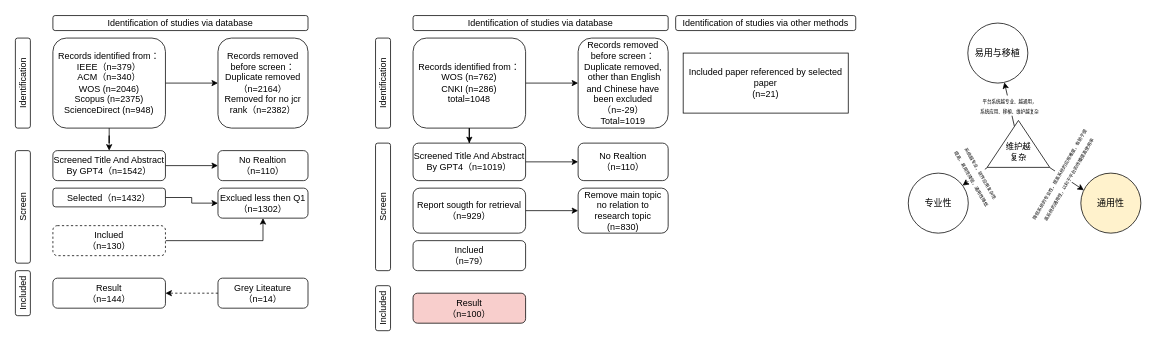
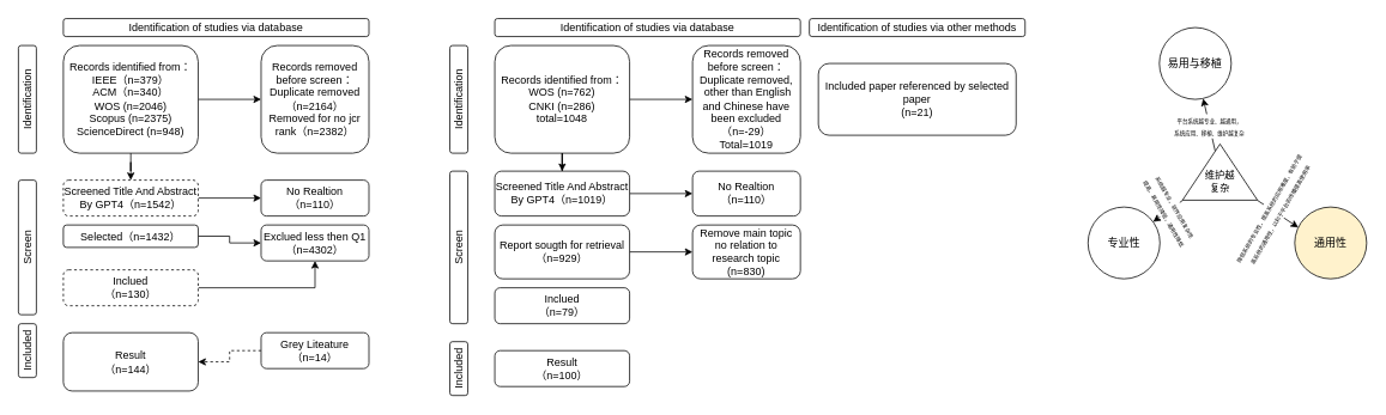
  <mxCell id="0" />
  <mxCell id="1" parent="0" />
  <mxCell id="2" value="Identification" style="rounded=1;html=1;whiteSpace=wrap;horizontal=0;" parent="1" vertex="1"><mxGeometry x="20" y="50" width="20" height="120" as="geometry" /></mxCell>
  <mxCell id="3" value="Screen" style="rounded=1;whiteSpace=wrap;html=1;horizontal=0;" parent="1" vertex="1"><mxGeometry x="20" y="200" width="20" height="150" as="geometry" /></mxCell>
  <mxCell id="4" value="Included" style="rounded=1;whiteSpace=wrap;html=1;horizontal=0;" parent="1" vertex="1"><mxGeometry x="20" y="360" width="20" height="60" as="geometry" /></mxCell>
  <mxCell id="5" value="Identification of studies via database" style="rounded=1;whiteSpace=wrap;html=1;" parent="1" vertex="1"><mxGeometry x="70" y="20" width="340" height="20" as="geometry" /></mxCell>
  <mxCell id="6" style="edgeStyle=orthogonalEdgeStyle;rounded=0;orthogonalLoop=1;jettySize=auto;html=1;" parent="1" source="8" target="9" edge="1"><mxGeometry relative="1" as="geometry" /></mxCell>
  <mxCell id="7" style="edgeStyle=orthogonalEdgeStyle;rounded=0;orthogonalLoop=1;jettySize=auto;html=1;entryX=0.5;entryY=0;entryDx=0;entryDy=0;" parent="1" source="8" target="11" edge="1"><mxGeometry relative="1" as="geometry" /></mxCell>
  <mxCell id="8" value="Records identified from：&lt;br&gt;IEEE（n=379）&lt;br&gt;ACM（n=340）&lt;br&gt;&lt;div&gt;WOS (n=2046)&lt;/div&gt;&lt;div&gt;Scopus (n=2375)&lt;/div&gt;&lt;div&gt;ScienceDirect (n=948)&lt;/div&gt;" style="rounded=1;whiteSpace=wrap;html=1;" parent="1" vertex="1"><mxGeometry x="70" y="50" width="150" height="120" as="geometry" /></mxCell>
  <mxCell id="9" value="Records removed before screen：&lt;br&gt;Duplicate removed（n=2164）&lt;br&gt;Removed for no jcr rank（n=2382）" style="rounded=1;whiteSpace=wrap;html=1;" parent="1" vertex="1"><mxGeometry x="290" y="50" width="120" height="120" as="geometry" /></mxCell>
  <mxCell id="10" style="edgeStyle=orthogonalEdgeStyle;rounded=0;orthogonalLoop=1;jettySize=auto;html=1;" parent="1" source="11" target="17" edge="1"><mxGeometry relative="1" as="geometry" /></mxCell>
- <mxCell id="11" value="Screened Title And Abstract By GPT4（n=1542）" style="rounded=1;whiteSpace=wrap;html=1;" parent="1" vertex="1"><mxGeometry x="70" y="200" width="150" height="40" as="geometry" /></mxCell>
+ <mxCell id="11" value="Screened Title And Abstract By GPT4（n=1542）" style="rounded=1;whiteSpace=wrap;html=1;dashed=1;" parent="1" vertex="1"><mxGeometry x="70" y="200" width="150" height="40" as="geometry" /></mxCell>
  <mxCell id="12" style="edgeStyle=orthogonalEdgeStyle;rounded=0;orthogonalLoop=1;jettySize=auto;html=1;" parent="1" source="13" target="18" edge="1"><mxGeometry relative="1" as="geometry" /></mxCell>
  <mxCell id="13" value="Selected（n=1432）" style="rounded=1;whiteSpace=wrap;html=1;" parent="1" vertex="1"><mxGeometry x="70" y="250" width="150" height="25" as="geometry" /></mxCell>
  <mxCell id="14" style="edgeStyle=orthogonalEdgeStyle;rounded=0;orthogonalLoop=1;jettySize=auto;html=1;" parent="1" source="15" target="18" edge="1"><mxGeometry relative="1" as="geometry" /></mxCell>
  <mxCell id="15" value="Inclued&lt;br&gt;（n=130）" style="rounded=1;whiteSpace=wrap;html=1;dashed=1;" parent="1" vertex="1"><mxGeometry x="70" y="300" width="150" height="40" as="geometry" /></mxCell>
- <mxCell id="16" value="Result&lt;br&gt;（n=144）" style="rounded=1;whiteSpace=wrap;html=1;" parent="1" vertex="1"><mxGeometry x="70" y="370" width="150" height="40" as="geometry" /></mxCell>
+ <mxCell id="16" value="Result&lt;br&gt;（n=144）" style="rounded=1;whiteSpace=wrap;html=1;" parent="1" vertex="1"><mxGeometry x="70" y="370" width="150" height="65" as="geometry" /></mxCell>
  <mxCell id="17" value="No Realtion&lt;br&gt;（n=110）" style="rounded=1;whiteSpace=wrap;html=1;" parent="1" vertex="1"><mxGeometry x="290" y="200" width="120" height="40" as="geometry" /></mxCell>
- <mxCell id="18" value="Exclued less then Q1&lt;br&gt;（n=1302）" style="rounded=1;whiteSpace=wrap;html=1;" parent="1" vertex="1"><mxGeometry x="290" y="250" width="120" height="40" as="geometry" /></mxCell>
+ <mxCell id="18" value="Exclued less then Q1&lt;br&gt;（n=4302）" style="rounded=1;whiteSpace=wrap;html=1;" parent="1" vertex="1"><mxGeometry x="290" y="250" width="120" height="40" as="geometry" /></mxCell>
  <mxCell id="19" style="edgeStyle=orthogonalEdgeStyle;rounded=0;orthogonalLoop=1;jettySize=auto;html=1;dashed=1;" parent="1" source="20" target="16" edge="1"><mxGeometry relative="1" as="geometry" /></mxCell>
  <mxCell id="20" value="Grey Liteature&lt;br&gt;（n=14）" style="rounded=1;whiteSpace=wrap;html=1;" parent="1" vertex="1"><mxGeometry x="290" y="370" width="120" height="40" as="geometry" /></mxCell>
  <mxCell id="21" value="Identification" style="rounded=1;html=1;whiteSpace=wrap;horizontal=0;" parent="1" vertex="1"><mxGeometry x="500" y="50" width="20" height="120" as="geometry" /></mxCell>
  <mxCell id="22" value="Screen" style="rounded=1;whiteSpace=wrap;html=1;horizontal=0;" parent="1" vertex="1"><mxGeometry x="500" y="190" width="20" height="170" as="geometry" /></mxCell>
  <mxCell id="23" value="Included" style="rounded=1;whiteSpace=wrap;html=1;horizontal=0;" parent="1" vertex="1"><mxGeometry x="500" y="380" width="20" height="60" as="geometry" /></mxCell>
  <mxCell id="24" value="Identification of studies via database" style="rounded=1;whiteSpace=wrap;html=1;" parent="1" vertex="1"><mxGeometry x="550" y="20" width="340" height="20" as="geometry" /></mxCell>
  <mxCell id="25" style="edgeStyle=orthogonalEdgeStyle;rounded=0;orthogonalLoop=1;jettySize=auto;html=1;" parent="1" source="27" target="28" edge="1"><mxGeometry relative="1" as="geometry" /></mxCell>
  <mxCell id="26" style="edgeStyle=orthogonalEdgeStyle;rounded=0;orthogonalLoop=1;jettySize=auto;html=1;entryX=0.5;entryY=0;entryDx=0;entryDy=0;" parent="1" source="27" target="30" edge="1"><mxGeometry relative="1" as="geometry" /></mxCell>
  <mxCell id="27" value="Records identified from：&lt;div&gt;WOS (n=762)&lt;/div&gt;&lt;div&gt;CNKI (n=286)&lt;/div&gt;&lt;div&gt;total=1048&lt;/div&gt;" style="rounded=1;whiteSpace=wrap;html=1;" parent="1" vertex="1"><mxGeometry x="550" y="50" width="150" height="120" as="geometry" /></mxCell>
  <mxCell id="28" value="Records removed before screen：&lt;br&gt;&lt;div&gt;Duplicate removed,&lt;/div&gt;&lt;div&gt;&amp;nbsp;other than English and Chinese have been excluded&lt;/div&gt;&lt;div&gt;（n=-29）&lt;/div&gt;Total=1019" style="rounded=1;whiteSpace=wrap;html=1;" parent="1" vertex="1"><mxGeometry x="770" y="50" width="120" height="120" as="geometry" /></mxCell>
  <mxCell id="29" style="edgeStyle=orthogonalEdgeStyle;rounded=0;orthogonalLoop=1;jettySize=auto;html=1;" parent="1" source="30" target="35" edge="1"><mxGeometry relative="1" as="geometry" /></mxCell>
  <mxCell id="30" value="Screened Title And Abstract By GPT4（n=1019）" style="rounded=1;whiteSpace=wrap;html=1;" parent="1" vertex="1"><mxGeometry x="550" y="190" width="150" height="50" as="geometry" /></mxCell>
  <mxCell id="31" style="edgeStyle=orthogonalEdgeStyle;rounded=0;orthogonalLoop=1;jettySize=auto;html=1;" parent="1" source="32" target="36" edge="1"><mxGeometry relative="1" as="geometry" /></mxCell>
  <mxCell id="32" value="Report sougth for retrieval（n=929）" style="rounded=1;whiteSpace=wrap;html=1;" parent="1" vertex="1"><mxGeometry x="550" y="250" width="150" height="60" as="geometry" /></mxCell>
  <mxCell id="33" value="Inclued&lt;br&gt;（n=79）" style="rounded=1;whiteSpace=wrap;html=1;" parent="1" vertex="1"><mxGeometry x="550" y="320" width="150" height="40" as="geometry" /></mxCell>
- <mxCell id="34" value="Result&lt;br&gt;（n=100）" style="rounded=1;whiteSpace=wrap;html=1;fillColor=#f8cecc;" parent="1" vertex="1"><mxGeometry x="550" y="390" width="150" height="40" as="geometry" /></mxCell>
+ <mxCell id="34" value="Result&lt;br&gt;（n=100）" style="rounded=1;whiteSpace=wrap;html=1;" parent="1" vertex="1"><mxGeometry x="550" y="390" width="150" height="40" as="geometry" /></mxCell>
  <mxCell id="35" value="No Realtion&lt;br&gt;（n=110）" style="rounded=1;whiteSpace=wrap;html=1;" parent="1" vertex="1"><mxGeometry x="770" y="190" width="120" height="50" as="geometry" /></mxCell>
  <mxCell id="36" value="&lt;div&gt;Remove main topic no relation to research topic&lt;/div&gt;&lt;div&gt; (n=830)&lt;/div&gt;" style="rounded=1;whiteSpace=wrap;html=1;" parent="1" vertex="1"><mxGeometry x="770" y="250" width="120" height="60" as="geometry" /></mxCell>
  <mxCell id="37" value="易用与移植" style="ellipse;whiteSpace=wrap;html=1;aspect=fixed;" parent="1" vertex="1"><mxGeometry x="1289.37" y="30" width="80" height="80" as="geometry" /></mxCell>
  <mxCell id="38" value="专业性" style="ellipse;whiteSpace=wrap;html=1;aspect=fixed;" parent="1" vertex="1"><mxGeometry x="1210" y="230" width="80" height="80" as="geometry" /></mxCell>
  <mxCell id="39" value="通用性" style="ellipse;whiteSpace=wrap;html=1;aspect=fixed;fillColor=#fff2cc;" parent="1" vertex="1"><mxGeometry x="1440" y="230" width="80" height="80" as="geometry" /></mxCell>
  <mxCell id="40" style="rounded=0;orthogonalLoop=1;jettySize=auto;html=1;" parent="1" source="44" target="37" edge="1"><mxGeometry relative="1" as="geometry" /></mxCell>
  <mxCell id="41" value="&lt;div&gt;&lt;font style=&quot;font-size: 6px;&quot;&gt;平台系统越专业、越通用，&lt;/font&gt;&lt;/div&gt;&lt;div&gt;&lt;font style=&quot;font-size: 6px;&quot;&gt;系统应用、移植、维护越复杂&lt;/font&gt;&lt;/div&gt;" style="edgeLabel;html=1;align=center;verticalAlign=middle;resizable=0;points=[];" parent="40" vertex="1" connectable="0"><mxGeometry x="0.199" y="1" relative="1" as="geometry"><mxPoint x="2" y="7" as="offset" /></mxGeometry></mxCell>
  <mxCell id="42" style="rounded=0;orthogonalLoop=1;jettySize=auto;html=1;exitX=0.001;exitY=0.007;exitDx=0;exitDy=0;exitPerimeter=0;" parent="1" source="44" target="38" edge="1"><mxGeometry relative="1" as="geometry" /></mxCell>
  <mxCell id="43" value="&lt;div&gt;&lt;font style=&quot;font-size: 6px;&quot;&gt;系统越专业，软件应用复杂性&lt;/font&gt;&lt;/div&gt;&lt;div&gt;&lt;font style=&quot;font-size: 6px;&quot;&gt;提高，易用性降低，通用性降低&lt;/font&gt;&lt;/div&gt;" style="edgeLabel;html=1;align=center;verticalAlign=middle;resizable=0;points=[];rotation=60;" parent="42" vertex="1" connectable="0"><mxGeometry x="-0.179" relative="1" as="geometry"><mxPoint as="offset" /></mxGeometry></mxCell>
  <mxCell id="44" value="" style="triangle;whiteSpace=wrap;html=1;rotation=-90;" parent="1" vertex="1"><mxGeometry x="1325.55" y="149.36" width="62.55" height="83.41" as="geometry" /></mxCell>
  <mxCell id="45" style="rounded=0;orthogonalLoop=1;jettySize=auto;html=1;entryX=0.05;entryY=0.285;entryDx=0;entryDy=0;entryPerimeter=0;exitX=-0.003;exitY=0.999;exitDx=0;exitDy=0;exitPerimeter=0;" parent="1" source="44" target="39" edge="1"><mxGeometry relative="1" as="geometry" /></mxCell>
  <mxCell id="46" value="&lt;div&gt;&lt;font style=&quot;font-size: 6px;&quot;&gt;降低系统的专业性，提高系统的应用难度，有助于提&lt;/font&gt;&lt;/div&gt;&lt;div&gt;&lt;font style=&quot;font-size: 6px;&quot;&gt;高系统的通用性，以利于平台的传播提高使用率&lt;/font&gt;&lt;/div&gt;" style="edgeLabel;html=1;align=center;verticalAlign=middle;resizable=0;points=[];rotation=-60;" parent="45" vertex="1" connectable="0"><mxGeometry x="-0.188" y="-1" relative="1" as="geometry"><mxPoint as="offset" /></mxGeometry></mxCell>
  <mxCell id="47" value="维护越复杂" style="text;html=1;align=center;verticalAlign=middle;whiteSpace=wrap;rounded=0;fontSize=11;" parent="1" vertex="1"><mxGeometry x="1336.83" y="177" width="40" height="50" as="geometry" /></mxCell>
  <mxCell id="48" value="Identification of studies via other methods" style="rounded=1;whiteSpace=wrap;html=1;" parent="1" vertex="1"><mxGeometry x="900" y="20" width="240" height="20" as="geometry" /></mxCell>
- <mxCell id="49" value="&lt;div&gt;Included paper referenced by selected paper&lt;/div&gt;&lt;div&gt;(n=21)&lt;/div&gt;" style="whiteSpace=wrap;html=1;rounded=0;" parent="1" vertex="1"><mxGeometry x="910" y="70" width="220" height="80" as="geometry" /></mxCell>
+ <mxCell id="49" value="&lt;div&gt;Included paper referenced by selected paper&lt;/div&gt;&lt;div&gt;(n=21)&lt;/div&gt;" style="rounded=1;whiteSpace=wrap;html=1;" parent="1" vertex="1"><mxGeometry x="910" y="70" width="220" height="80" as="geometry" /></mxCell>
